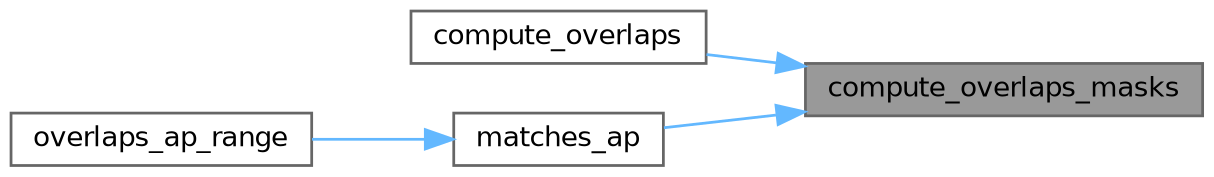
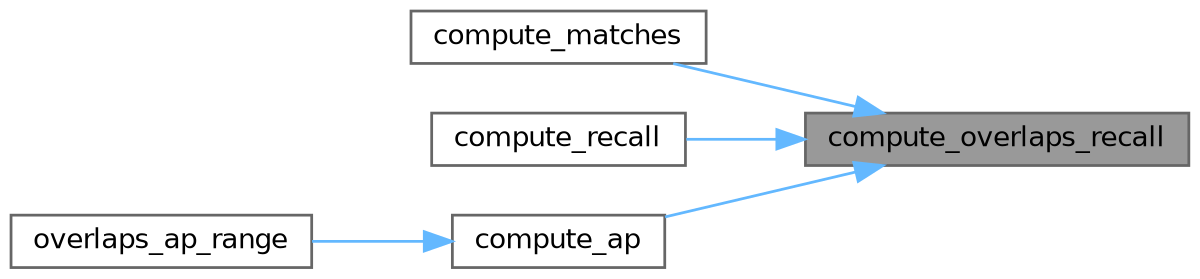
  digraph {
    rankdir=RL
    node [color=grey40 fillcolor=white fontname=Helvetica fontsize=10 shape=box style=filled]
    edge [color=steelblue1 dir=back fontname=Helvetica fontsize=10 labelfontname=Helvetica labelfontsize=10 style=solid]
-   n1 [color=gray40 fillcolor=grey60 fontcolor=black height=0.2 label=compute_overlaps_masks width=0.4]
-   n2 [height=0.2 label=compute_overlaps width=0.4]
-   n4 [height=0.2 label=matches_ap width=0.4]
+   n1 [color=gray40 fillcolor=grey60 fontcolor=black height=0.2 label=compute_overlaps_recall width=0.4]
+   n2 [height=0.2 label=compute_matches width=0.4]
+   n3 [height=0.2 label=compute_recall width=0.4]
+   n4 [height=0.2 label=compute_ap width=0.4]
    n5 [height=0.2 label=overlaps_ap_range width=0.4]
    n1 -> n2
+   n1 -> n3
    n1 -> n4
    n4 -> n5
  }
